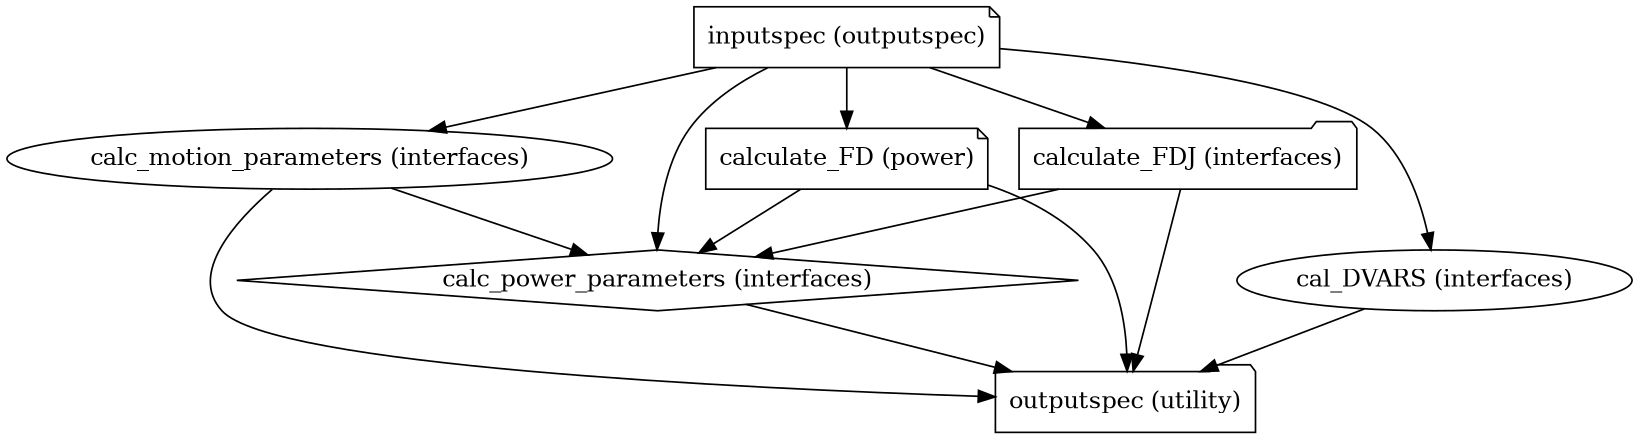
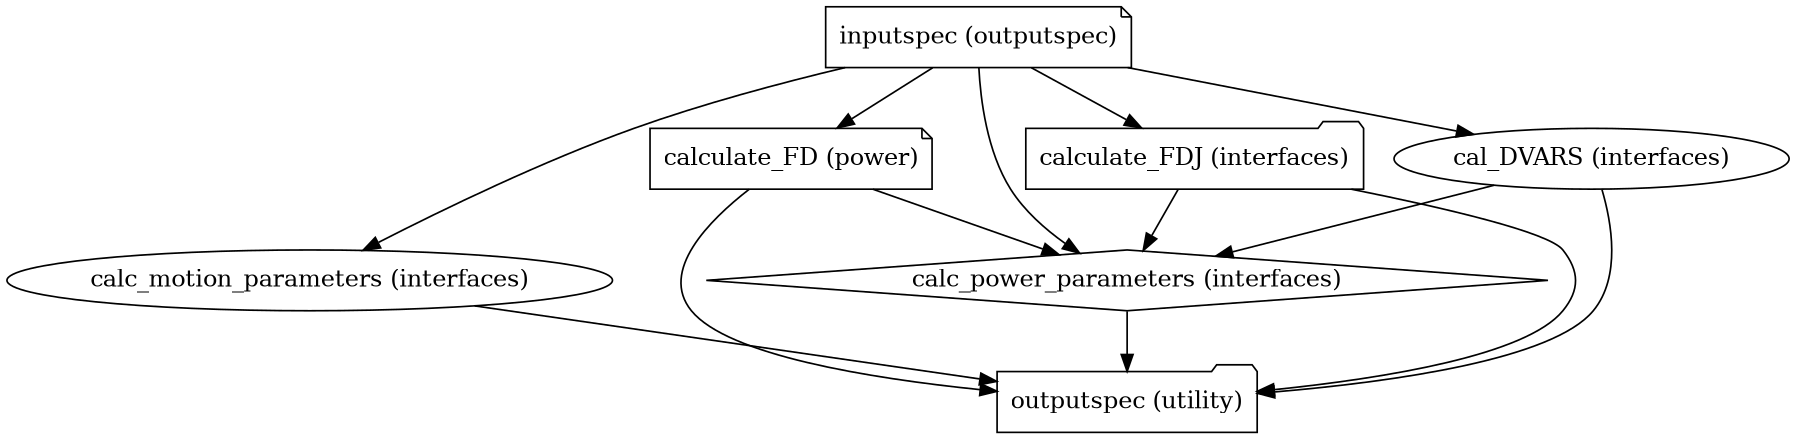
  strict digraph {
    node [shape=folder]
    "outputspec (utility)"
    "calc_motion_parameters (interfaces)" [shape=ellipse]
    "calc_power_parameters (interfaces)" [shape=diamond]
    n4 [label="inputspec (outputspec)" shape=note]
    n5 [label="calculate_FD (power)" shape=note]
    "calculate_FDJ (interfaces)"
    "cal_DVARS (interfaces)" [shape=ellipse]
    "calc_motion_parameters (interfaces)" -> "outputspec (utility)"
    "calc_power_parameters (interfaces)" -> "outputspec (utility)"
    n4 -> "calc_motion_parameters (interfaces)"
    n4 -> "calc_power_parameters (interfaces)"
    n4 -> n5
    n4 -> "calculate_FDJ (interfaces)"
    n4 -> "cal_DVARS (interfaces)"
    n5 -> "outputspec (utility)"
    n5 -> "calc_power_parameters (interfaces)"
    "calculate_FDJ (interfaces)" -> "outputspec (utility)"
    "calculate_FDJ (interfaces)" -> "calc_power_parameters (interfaces)"
    "cal_DVARS (interfaces)" -> "outputspec (utility)"
-   "calc_motion_parameters (interfaces)" -> "calc_power_parameters (interfaces)"
+   "cal_DVARS (interfaces)" -> "calc_power_parameters (interfaces)"
  }
